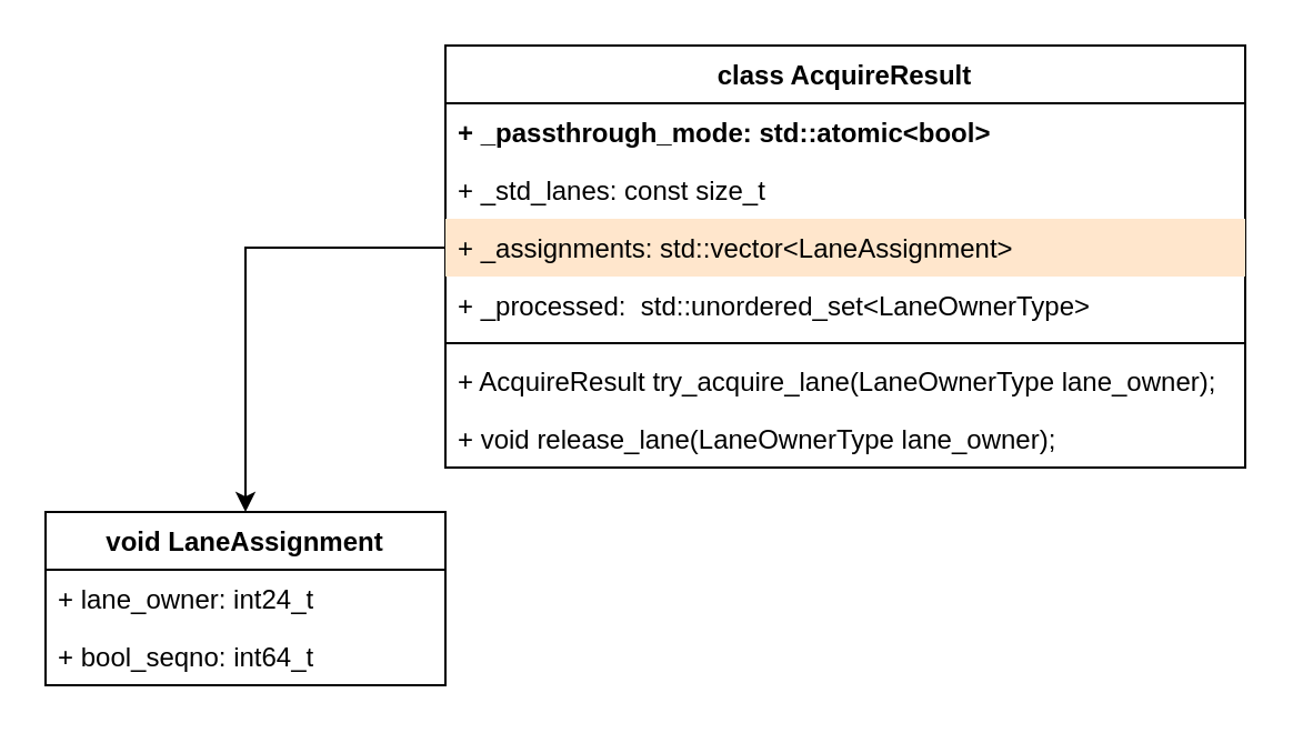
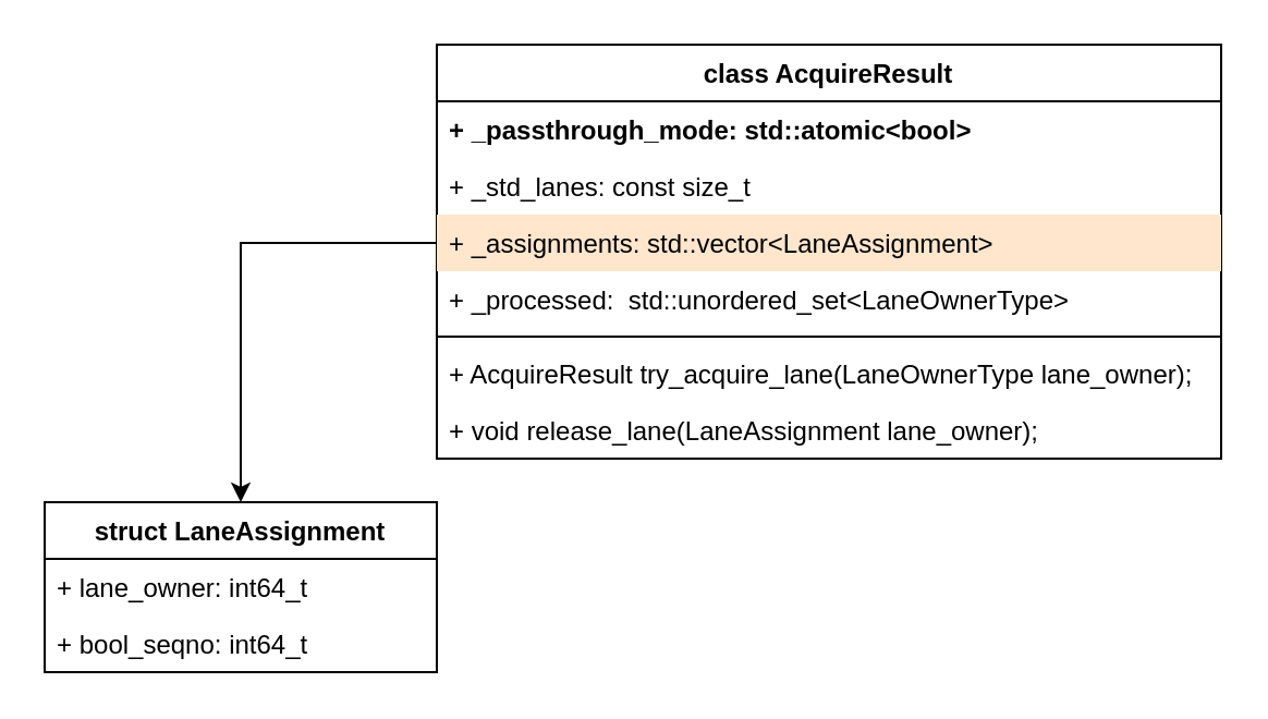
  <mxCell id="0" />
  <mxCell id="1" parent="0" />
  <mxCell id="2" style="edgeStyle=orthogonalEdgeStyle;rounded=0;orthogonalLoop=1;jettySize=auto;html=1;exitX=0;exitY=0.5;exitDx=0;exitDy=0;" edge="1" parent="1" source="6" target="11"><mxGeometry relative="1" as="geometry" /></mxCell>
  <mxCell id="3" value="class AcquireResult" style="swimlane;fontStyle=1;childLayout=stackLayout;horizontal=1;startSize=26;fillColor=none;horizontalStack=0;resizeParent=1;resizeParentMax=0;resizeLast=0;collapsible=1;marginBottom=0;" diagramCategory="uml" diagramName="Class2" vertex="1" parent="1"><mxGeometry x="200" y="20" width="360" height="190" as="geometry" /></mxCell>
  <mxCell id="4" value="+ _passthrough_mode: std::atomic&lt;bool&gt; " style="text;strokeColor=none;fillColor=none;align=left;verticalAlign=top;spacingLeft=4;spacingRight=4;overflow=hidden;rotatable=0;points=[[0,0.5],[1,0.5]];portConstraint=eastwest;labelBackgroundColor=#ffffff;fontStyle=1" vertex="1" parent="3"><mxGeometry y="26" width="360" height="26" as="geometry" /></mxCell>
  <mxCell id="5" value="+ _std_lanes: const size_t" style="text;strokeColor=none;fillColor=none;align=left;verticalAlign=top;spacingLeft=4;spacingRight=4;overflow=hidden;rotatable=0;points=[[0,0.5],[1,0.5]];portConstraint=eastwest;" vertex="1" parent="3"><mxGeometry y="52" width="360" height="26" as="geometry" /></mxCell>
  <mxCell id="6" value="+ _assignments: std::vector&lt;LaneAssignment&gt;" style="text;strokeColor=none;fillColor=#FFE6CC;align=left;verticalAlign=top;spacingLeft=4;spacingRight=4;overflow=hidden;rotatable=0;points=[[0,0.5],[1,0.5]];portConstraint=eastwest;" vertex="1" parent="3"><mxGeometry y="78" width="360" height="26" as="geometry" /></mxCell>
  <mxCell id="7" value="+ _processed:  std::unordered_set&lt;LaneOwnerType&gt;" style="text;strokeColor=none;fillColor=none;align=left;verticalAlign=top;spacingLeft=4;spacingRight=4;overflow=hidden;rotatable=0;points=[[0,0.5],[1,0.5]];portConstraint=eastwest;" vertex="1" parent="3"><mxGeometry y="104" width="360" height="26" as="geometry" /></mxCell>
  <mxCell id="8" value="" style="line;strokeWidth=1;fillColor=none;align=left;verticalAlign=middle;spacingTop=-1;spacingLeft=3;spacingRight=3;rotatable=0;labelPosition=right;points=[];portConstraint=eastwest;" diagramCategory="uml" diagramName="Divider" vertex="1" parent="3"><mxGeometry y="130" width="360" height="8" as="geometry" /></mxCell>
  <mxCell id="9" value="+ AcquireResult try_acquire_lane(LaneOwnerType lane_owner);" style="text;strokeColor=none;fillColor=none;align=left;verticalAlign=top;spacingLeft=4;spacingRight=4;overflow=hidden;rotatable=0;points=[[0,0.5],[1,0.5]];portConstraint=eastwest;" vertex="1" parent="3"><mxGeometry y="138" width="360" height="26" as="geometry" /></mxCell>
- <mxCell id="10" value="+ void release_lane(LaneOwnerType lane_owner);" style="text;strokeColor=none;fillColor=none;align=left;verticalAlign=top;spacingLeft=4;spacingRight=4;overflow=hidden;rotatable=0;points=[[0,0.5],[1,0.5]];portConstraint=eastwest;" vertex="1" parent="3"><mxGeometry y="164" width="360" height="26" as="geometry" /></mxCell>
- <mxCell id="11" value="void LaneAssignment" style="swimlane;fontStyle=1;childLayout=stackLayout;horizontal=1;startSize=26;fillColor=none;horizontalStack=0;resizeParent=1;resizeParentMax=0;resizeLast=0;collapsible=1;marginBottom=0;" diagramCategory="uml" diagramName="Class2" vertex="1" parent="1"><mxGeometry x="20" y="230" width="180" height="78" as="geometry" /></mxCell>
- <mxCell id="12" value="+ lane_owner: int24_t" style="text;strokeColor=none;fillColor=none;align=left;verticalAlign=top;spacingLeft=4;spacingRight=4;overflow=hidden;rotatable=0;points=[[0,0.5],[1,0.5]];portConstraint=eastwest;" vertex="1" parent="11"><mxGeometry y="26" width="180" height="26" as="geometry" /></mxCell>
+ <mxCell id="10" value="+ void release_lane(LaneAssignment lane_owner);" style="text;strokeColor=none;fillColor=none;align=left;verticalAlign=top;spacingLeft=4;spacingRight=4;overflow=hidden;rotatable=0;points=[[0,0.5],[1,0.5]];portConstraint=eastwest;" vertex="1" parent="3"><mxGeometry y="164" width="360" height="26" as="geometry" /></mxCell>
+ <mxCell id="11" value="struct LaneAssignment" style="swimlane;fontStyle=1;childLayout=stackLayout;horizontal=1;startSize=26;fillColor=none;horizontalStack=0;resizeParent=1;resizeParentMax=0;resizeLast=0;collapsible=1;marginBottom=0;" diagramCategory="uml" diagramName="Class2" vertex="1" parent="1"><mxGeometry x="20" y="230" width="180" height="78" as="geometry" /></mxCell>
+ <mxCell id="12" value="+ lane_owner: int64_t" style="text;strokeColor=none;fillColor=none;align=left;verticalAlign=top;spacingLeft=4;spacingRight=4;overflow=hidden;rotatable=0;points=[[0,0.5],[1,0.5]];portConstraint=eastwest;" vertex="1" parent="11"><mxGeometry y="26" width="180" height="26" as="geometry" /></mxCell>
  <mxCell id="13" value="+ bool_seqno: int64_t" style="text;strokeColor=none;fillColor=none;align=left;verticalAlign=top;spacingLeft=4;spacingRight=4;overflow=hidden;rotatable=0;points=[[0,0.5],[1,0.5]];portConstraint=eastwest;" vertex="1" parent="11"><mxGeometry y="52" width="180" height="26" as="geometry" /></mxCell>
